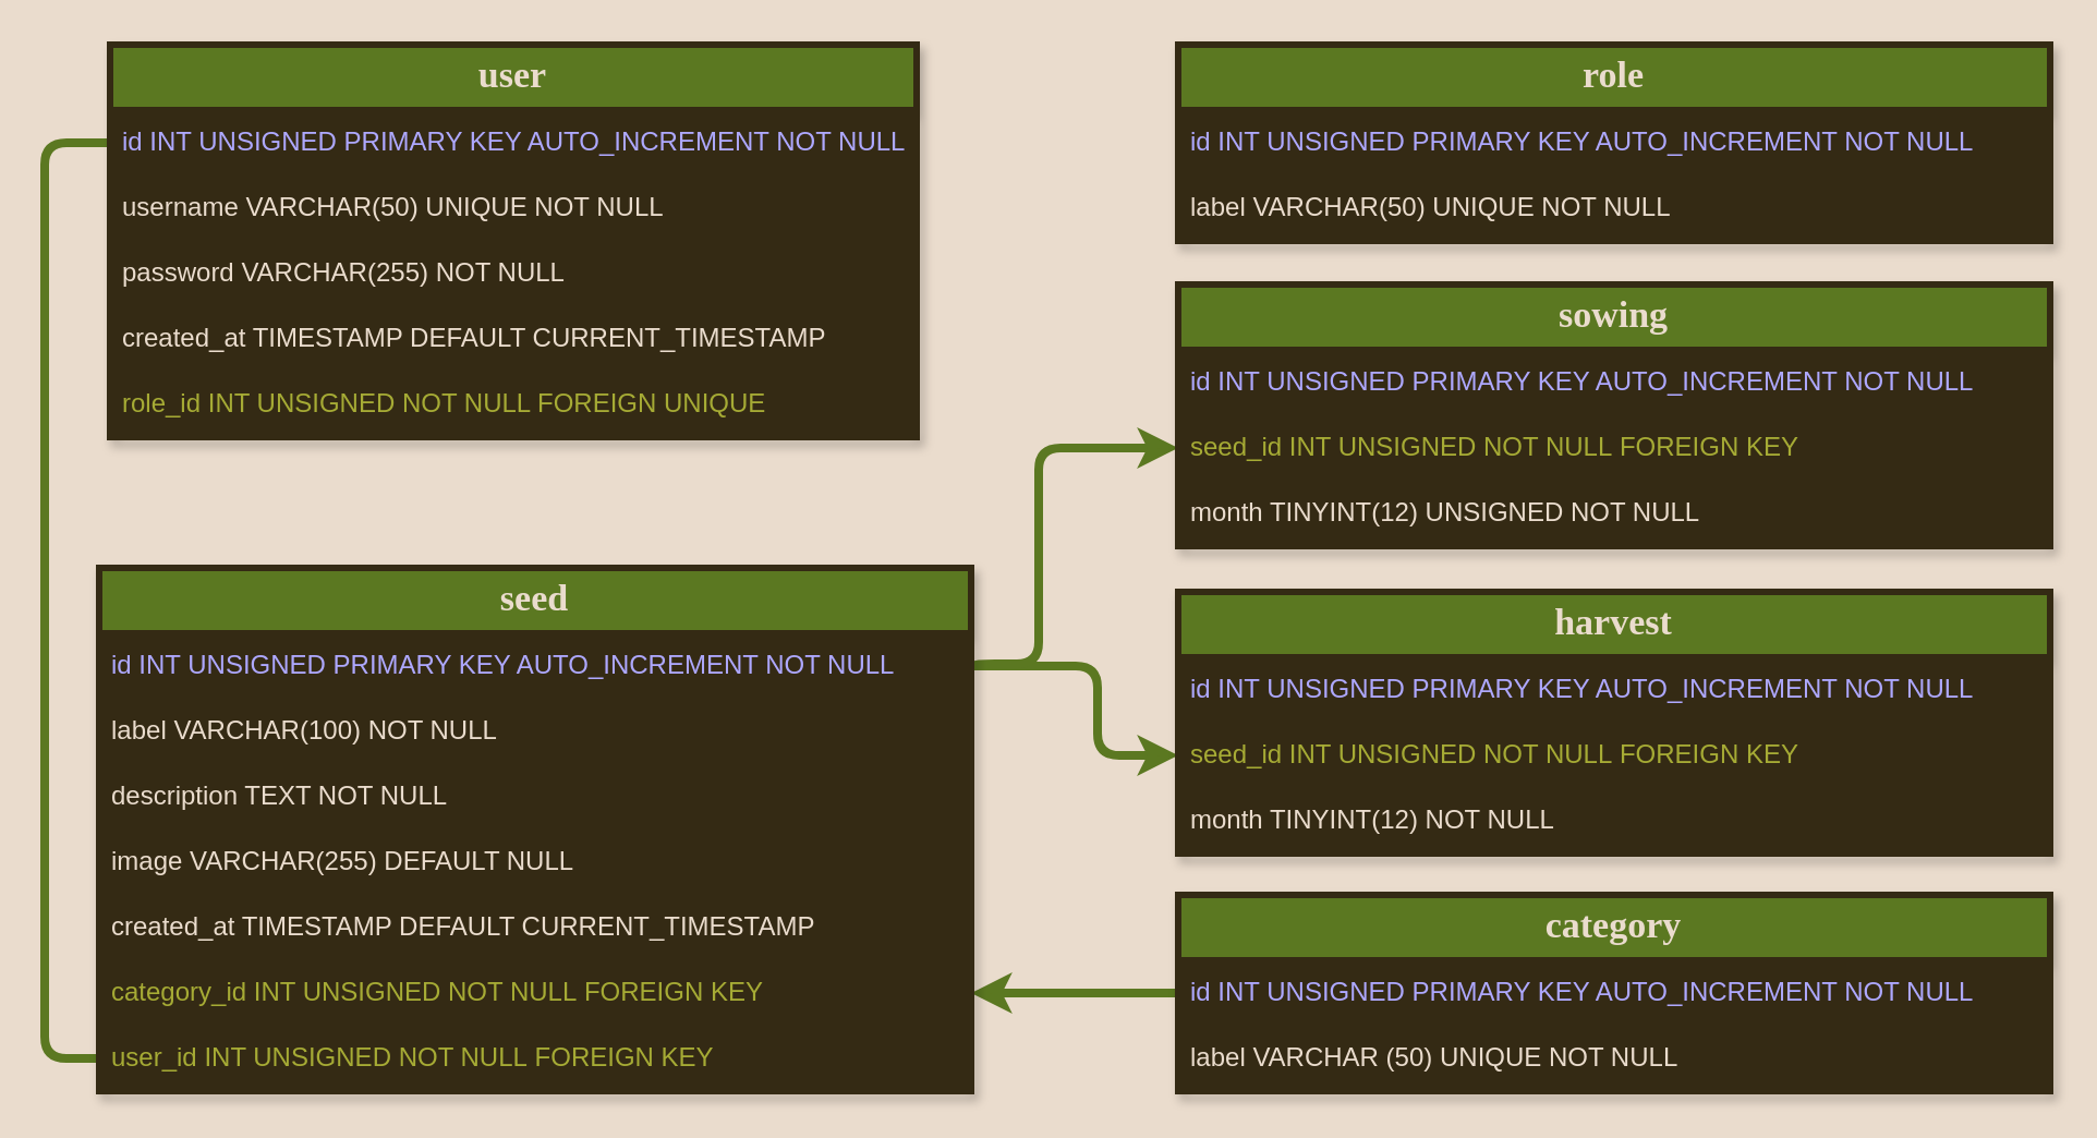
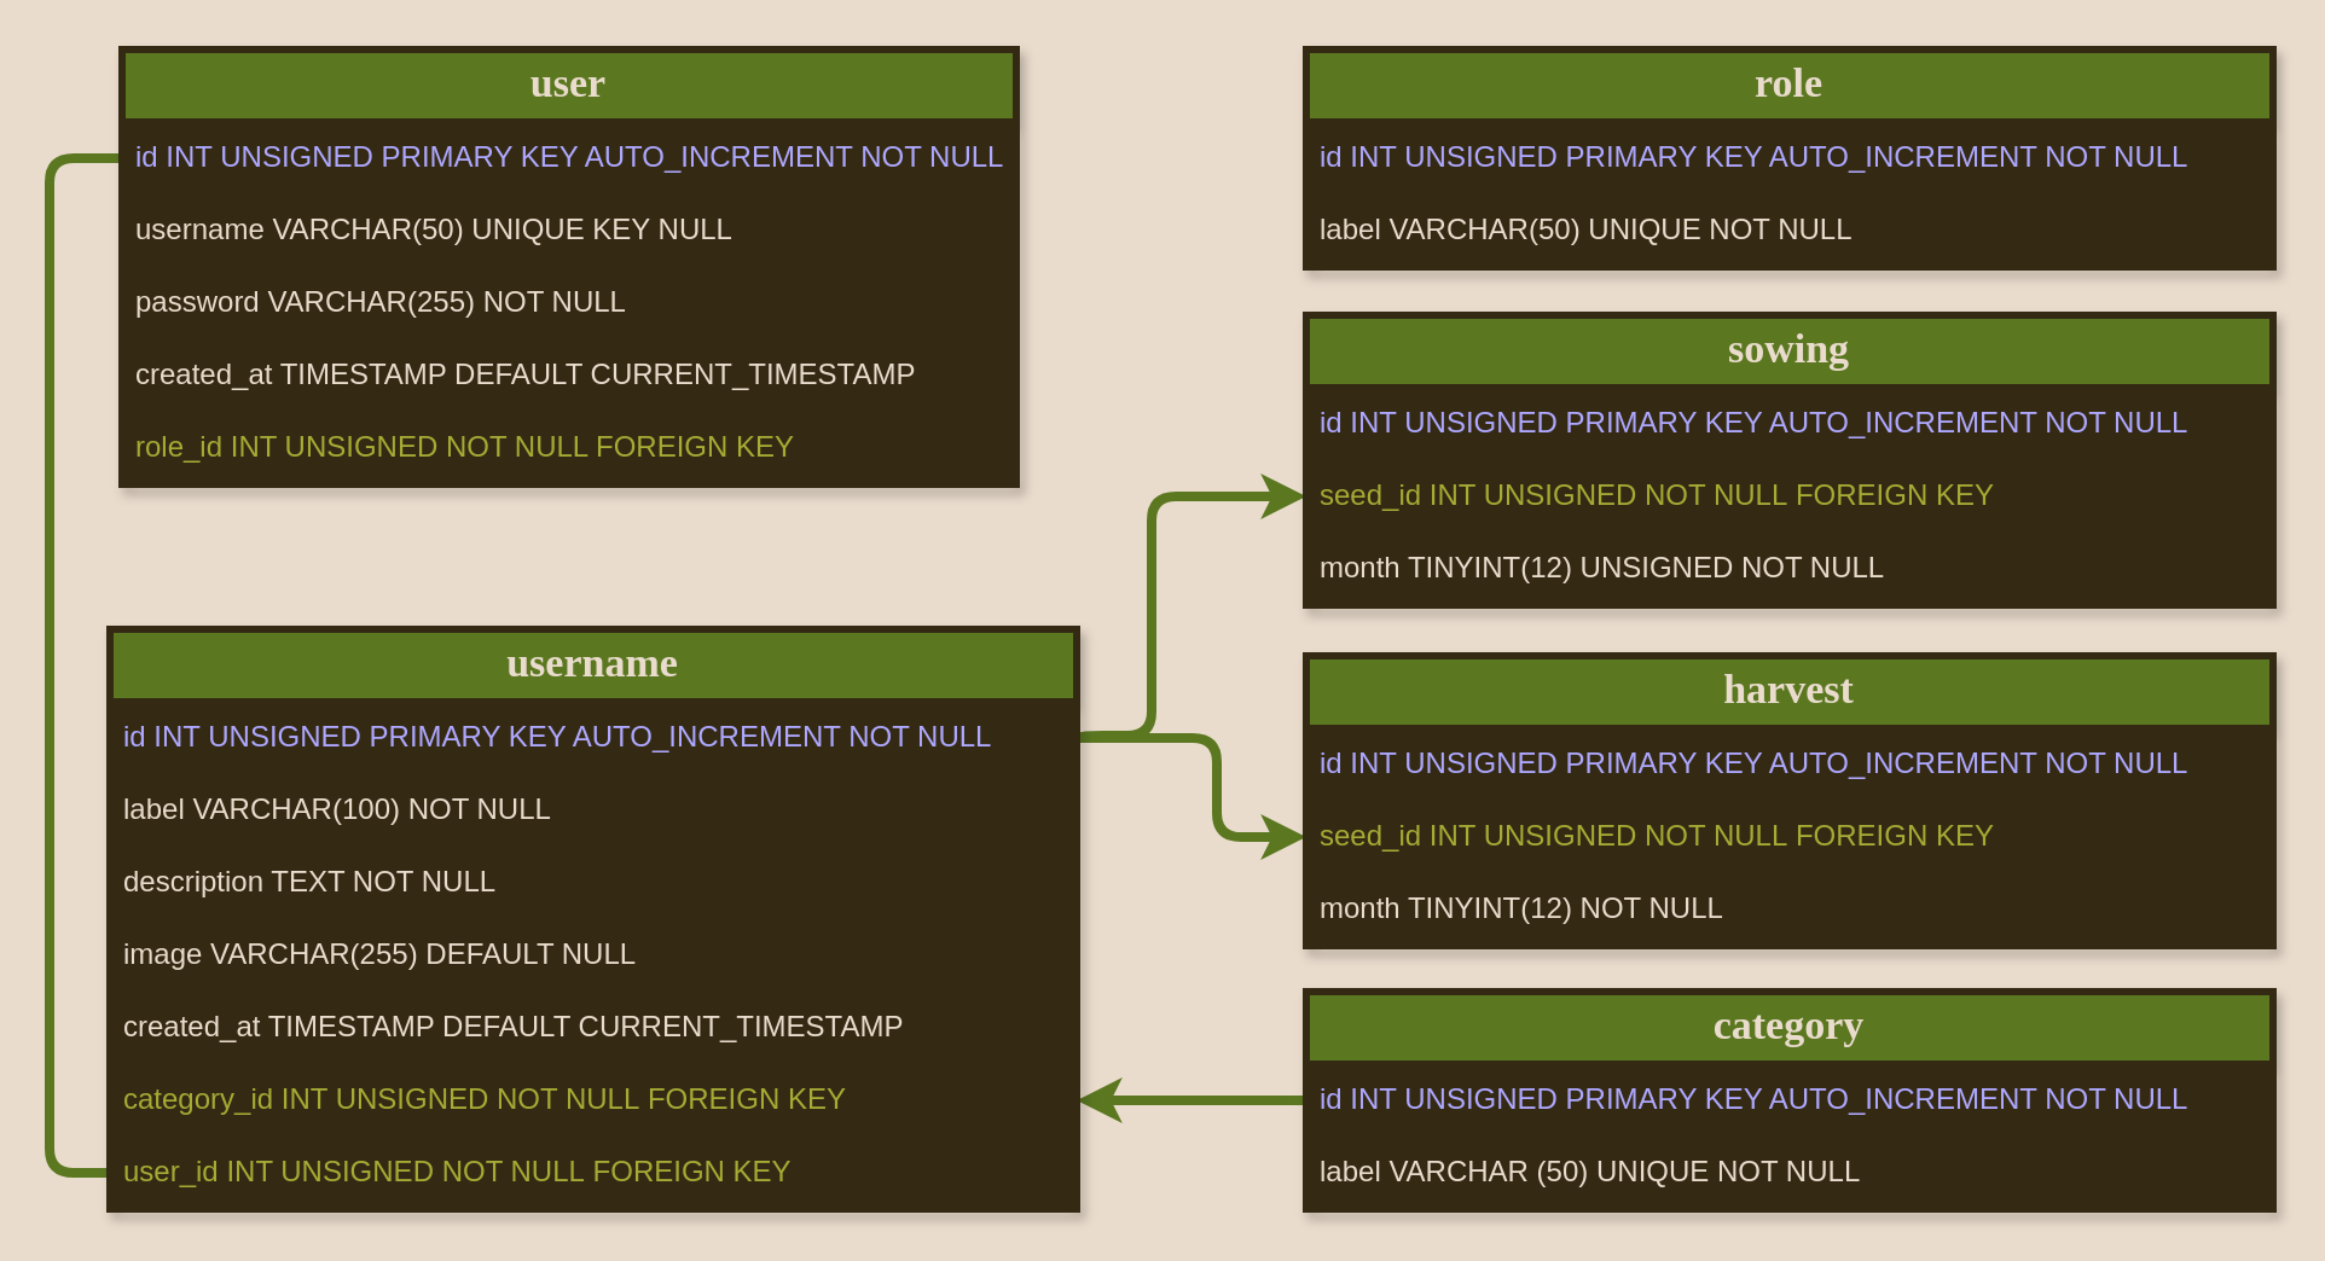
  <mxCell id="0" />
  <mxCell id="1" parent="0" />
  <mxCell id="2" style="edgeStyle=orthogonalEdgeStyle;html=1;exitX=0;exitY=0.25;exitDx=0;exitDy=0;entryX=0;entryY=0.5;entryDx=0;entryDy=0;rounded=1;strokeColor=#5B7821;shadow=0;strokeWidth=4;endArrow=none;endFill=1;jumpStyle=none;" edge="1" parent="1" source="6" target="22"><mxGeometry relative="1" as="geometry"><Array as="points"><mxPoint x="20" y="65" /><mxPoint x="20" y="485" /></Array></mxGeometry></mxCell>
  <mxCell id="3" style="edgeStyle=none;html=1;exitX=0;exitY=0.5;exitDx=0;exitDy=0;entryX=1;entryY=0.5;entryDx=0;entryDy=0;rounded=1;strokeColor=#5B7821;shadow=0;strokeWidth=4;endArrow=classic;endFill=1;jumpStyle=none;startArrow=none;startFill=0;" edge="1" parent="1" source="24" target="21"><mxGeometry relative="1" as="geometry" /></mxCell>
  <mxCell id="4" style="edgeStyle=orthogonalEdgeStyle;html=1;exitX=0;exitY=0.5;exitDx=0;exitDy=0;entryX=1;entryY=0.5;entryDx=0;entryDy=0;rounded=1;strokeColor=#5B7821;shadow=0;strokeWidth=4;endArrow=none;endFill=0;jumpStyle=none;startArrow=classic;startFill=1;" edge="1" parent="1" source="32" target="16"><mxGeometry relative="1" as="geometry"><Array as="points"><mxPoint x="503" y="346" /><mxPoint x="503" y="305" /></Array></mxGeometry></mxCell>
  <mxCell id="5" style="edgeStyle=orthogonalEdgeStyle;html=1;exitX=0;exitY=0.5;exitDx=0;exitDy=0;rounded=1;strokeColor=#5B7821;shadow=0;strokeWidth=4;endArrow=none;endFill=0;jumpStyle=none;startArrow=classic;startFill=1;" edge="1" parent="1" source="28"><mxGeometry relative="1" as="geometry"><mxPoint x="446" y="306" as="targetPoint" /><Array as="points"><mxPoint x="476" y="205" /><mxPoint x="476" y="304" /><mxPoint x="446" y="304" /></Array></mxGeometry></mxCell>
  <mxCell id="6" value="user" style="swimlane;fontStyle=1;childLayout=stackLayout;horizontal=1;startSize=30;horizontalStack=0;resizeParent=1;resizeParentMax=0;resizeLast=0;collapsible=1;marginBottom=0;whiteSpace=wrap;html=1;rounded=0;fillColor=#5b7821;gradientColor=none;fillStyle=solid;strokeColor=#342a14;fontColor=#EADCCD;fontSize=17;strokeWidth=3;swimlaneLine=1;glass=0;shadow=1;swimlaneFillColor=none;labelBackgroundColor=none;labelBorderColor=none;spacingTop=0;fontFamily=Georgia;" vertex="1" parent="1"><mxGeometry x="50" y="20" width="370" height="180" as="geometry" /></mxCell>
  <mxCell id="7" value="&lt;font&gt;id INT UNSIGNED PRIMARY KEY AUTO_INCREMENT NOT NULL&lt;/font&gt;" style="text;strokeColor=none;fillColor=#342a14;align=left;verticalAlign=middle;spacingLeft=4;spacingRight=4;overflow=hidden;points=[[0,0.5],[1,0.5]];portConstraint=eastwest;rotatable=0;whiteSpace=wrap;html=1;rounded=0;fillStyle=solid;fontColor=#AEA8FF;" vertex="1" parent="6"><mxGeometry y="30" width="370" height="30" as="geometry" /></mxCell>
- <mxCell id="8" value="username VARCHAR(50) UNIQUE NOT NULL" style="text;strokeColor=none;fillColor=#342a14;align=left;verticalAlign=middle;spacingLeft=4;spacingRight=4;overflow=hidden;points=[[0,0.5],[1,0.5]];portConstraint=eastwest;rotatable=0;whiteSpace=wrap;html=1;rounded=0;fillStyle=solid;fontColor=#EADCCD;" vertex="1" parent="6"><mxGeometry y="60" width="370" height="30" as="geometry" /></mxCell>
+ <mxCell id="8" value="username VARCHAR(50) UNIQUE KEY NULL" style="text;strokeColor=none;fillColor=#342a14;align=left;verticalAlign=middle;spacingLeft=4;spacingRight=4;overflow=hidden;points=[[0,0.5],[1,0.5]];portConstraint=eastwest;rotatable=0;whiteSpace=wrap;html=1;rounded=0;fillStyle=solid;fontColor=#EADCCD;" vertex="1" parent="6"><mxGeometry y="60" width="370" height="30" as="geometry" /></mxCell>
  <mxCell id="9" value="password VARCHAR(255) NOT NULL" style="text;strokeColor=none;fillColor=#342a14;align=left;verticalAlign=middle;spacingLeft=4;spacingRight=4;overflow=hidden;points=[[0,0.5],[1,0.5]];portConstraint=eastwest;rotatable=0;whiteSpace=wrap;html=1;rounded=0;fillStyle=solid;fontColor=#EADCCD;" vertex="1" parent="6"><mxGeometry y="90" width="370" height="30" as="geometry" /></mxCell>
  <mxCell id="10" value="created_at TIMESTAMP DEFAULT CURRENT_TIMESTAMP" style="text;strokeColor=none;fillColor=#342a14;align=left;verticalAlign=middle;spacingLeft=4;spacingRight=4;overflow=hidden;points=[[0,0.5],[1,0.5]];portConstraint=eastwest;rotatable=0;whiteSpace=wrap;html=1;rounded=0;fillStyle=solid;fontColor=#EADCCD;" vertex="1" parent="6"><mxGeometry y="120" width="370" height="30" as="geometry" /></mxCell>
- <mxCell id="11" value="role_id INT UNSIGNED NOT NULL FOREIGN UNIQUE" style="text;strokeColor=none;fillColor=#342a14;align=left;verticalAlign=middle;spacingLeft=4;spacingRight=4;overflow=hidden;points=[[0,0.5],[1,0.5]];portConstraint=eastwest;rotatable=0;whiteSpace=wrap;html=1;rounded=0;fillStyle=solid;fontColor=#A6AB35;" vertex="1" parent="6"><mxGeometry y="150" width="370" height="30" as="geometry" /></mxCell>
+ <mxCell id="11" value="role_id INT UNSIGNED NOT NULL FOREIGN KEY" style="text;strokeColor=none;fillColor=#342a14;align=left;verticalAlign=middle;spacingLeft=4;spacingRight=4;overflow=hidden;points=[[0,0.5],[1,0.5]];portConstraint=eastwest;rotatable=0;whiteSpace=wrap;html=1;rounded=0;fillStyle=solid;fontColor=#A6AB35;" vertex="1" parent="6"><mxGeometry y="150" width="370" height="30" as="geometry" /></mxCell>
  <mxCell id="12" value="role" style="swimlane;fontStyle=1;childLayout=stackLayout;horizontal=1;startSize=30;horizontalStack=0;resizeParent=1;resizeParentMax=0;resizeLast=0;collapsible=1;marginBottom=0;whiteSpace=wrap;html=1;rounded=0;fillColor=#5b7821;gradientColor=none;fillStyle=solid;strokeColor=#342a14;fontColor=#EADCCD;fontSize=17;strokeWidth=3;swimlaneLine=1;glass=0;shadow=1;swimlaneFillColor=none;labelBackgroundColor=none;labelBorderColor=none;spacingTop=0;fontFamily=Georgia;" vertex="1" parent="1"><mxGeometry x="540" y="20" width="400" height="90" as="geometry" /></mxCell>
  <mxCell id="13" value="&lt;font&gt;id INT UNSIGNED PRIMARY KEY AUTO_INCREMENT NOT NULL&lt;/font&gt;" style="text;strokeColor=none;fillColor=#342a14;align=left;verticalAlign=middle;spacingLeft=4;spacingRight=4;overflow=hidden;points=[[0,0.5],[1,0.5]];portConstraint=eastwest;rotatable=0;whiteSpace=wrap;html=1;rounded=0;fillStyle=solid;fontColor=#AEA8FF;" vertex="1" parent="12"><mxGeometry y="30" width="400" height="30" as="geometry" /></mxCell>
  <mxCell id="14" value="label VARCHAR(50) UNIQUE NOT NULL" style="text;strokeColor=none;fillColor=#342a14;align=left;verticalAlign=middle;spacingLeft=4;spacingRight=4;overflow=hidden;points=[[0,0.5],[1,0.5]];portConstraint=eastwest;rotatable=0;whiteSpace=wrap;html=1;rounded=0;fillStyle=solid;fontColor=#EADCCD;" vertex="1" parent="12"><mxGeometry y="60" width="400" height="30" as="geometry" /></mxCell>
- <mxCell id="15" value="seed" style="swimlane;fontStyle=1;childLayout=stackLayout;horizontal=1;startSize=30;horizontalStack=0;resizeParent=1;resizeParentMax=0;resizeLast=0;collapsible=1;marginBottom=0;whiteSpace=wrap;html=1;rounded=0;fillColor=#5b7821;gradientColor=none;fillStyle=solid;strokeColor=#342a14;fontColor=#EADCCD;fontSize=17;strokeWidth=3;swimlaneLine=1;glass=0;shadow=1;swimlaneFillColor=none;labelBackgroundColor=none;labelBorderColor=none;spacingTop=0;fontFamily=Georgia;" vertex="1" parent="1"><mxGeometry x="45" y="260" width="400" height="240" as="geometry" /></mxCell>
+ <mxCell id="15" value="username" style="swimlane;fontStyle=1;childLayout=stackLayout;horizontal=1;startSize=30;horizontalStack=0;resizeParent=1;resizeParentMax=0;resizeLast=0;collapsible=1;marginBottom=0;whiteSpace=wrap;html=1;rounded=0;fillColor=#5b7821;gradientColor=none;fillStyle=solid;strokeColor=#342a14;fontColor=#EADCCD;fontSize=17;strokeWidth=3;swimlaneLine=1;glass=0;shadow=1;swimlaneFillColor=none;labelBackgroundColor=none;labelBorderColor=none;spacingTop=0;fontFamily=Georgia;" vertex="1" parent="1"><mxGeometry x="45" y="260" width="400" height="240" as="geometry" /></mxCell>
  <mxCell id="16" value="&lt;font&gt;id INT UNSIGNED PRIMARY KEY AUTO_INCREMENT NOT NULL&lt;/font&gt;" style="text;strokeColor=none;fillColor=#342a14;align=left;verticalAlign=middle;spacingLeft=4;spacingRight=4;overflow=hidden;points=[[0,0.5],[1,0.5]];portConstraint=eastwest;rotatable=0;whiteSpace=wrap;html=1;rounded=0;fillStyle=solid;fontColor=#AEA8FF;" vertex="1" parent="15"><mxGeometry y="30" width="400" height="30" as="geometry" /></mxCell>
  <mxCell id="17" value="label VARCHAR(100) NOT NULL" style="text;strokeColor=none;fillColor=#342a14;align=left;verticalAlign=middle;spacingLeft=4;spacingRight=4;overflow=hidden;points=[[0,0.5],[1,0.5]];portConstraint=eastwest;rotatable=0;whiteSpace=wrap;html=1;rounded=0;fillStyle=solid;fontColor=#EADCCD;" vertex="1" parent="15"><mxGeometry y="60" width="400" height="30" as="geometry" /></mxCell>
  <mxCell id="18" value="description TEXT NOT NULL" style="text;strokeColor=none;fillColor=#342a14;align=left;verticalAlign=middle;spacingLeft=4;spacingRight=4;overflow=hidden;points=[[0,0.5],[1,0.5]];portConstraint=eastwest;rotatable=0;whiteSpace=wrap;html=1;rounded=0;fillStyle=solid;fontColor=#EADCCD;" vertex="1" parent="15"><mxGeometry y="90" width="400" height="30" as="geometry" /></mxCell>
  <mxCell id="19" value="image VARCHAR(255) DEFAULT NULL" style="text;strokeColor=none;fillColor=#342a14;align=left;verticalAlign=middle;spacingLeft=4;spacingRight=4;overflow=hidden;points=[[0,0.5],[1,0.5]];portConstraint=eastwest;rotatable=0;whiteSpace=wrap;html=1;rounded=0;fillStyle=solid;fontColor=#EADCCD;" vertex="1" parent="15"><mxGeometry y="120" width="400" height="30" as="geometry" /></mxCell>
  <mxCell id="20" value="created_at TIMESTAMP DEFAULT CURRENT_TIMESTAMP" style="text;strokeColor=none;fillColor=#342a14;align=left;verticalAlign=middle;spacingLeft=4;spacingRight=4;overflow=hidden;points=[[0,0.5],[1,0.5]];portConstraint=eastwest;rotatable=0;whiteSpace=wrap;html=1;rounded=0;fillStyle=solid;fontColor=#EADCCD;" vertex="1" parent="15"><mxGeometry y="150" width="400" height="30" as="geometry" /></mxCell>
  <mxCell id="21" value="category_id INT UNSIGNED&amp;nbsp;NOT NULL&amp;nbsp;FOREIGN KEY" style="text;strokeColor=none;fillColor=#342a14;align=left;verticalAlign=middle;spacingLeft=4;spacingRight=4;overflow=hidden;points=[[0,0.5],[1,0.5]];portConstraint=eastwest;rotatable=0;whiteSpace=wrap;html=1;rounded=0;fillStyle=solid;fontColor=#A6AB35;" vertex="1" parent="15"><mxGeometry y="180" width="400" height="30" as="geometry" /></mxCell>
  <mxCell id="22" value="user_id INT UNSIGNED&amp;nbsp;NOT NULL&amp;nbsp;FOREIGN KEY" style="text;strokeColor=none;fillColor=#342a14;align=left;verticalAlign=middle;spacingLeft=4;spacingRight=4;overflow=hidden;points=[[0,0.5],[1,0.5]];portConstraint=eastwest;rotatable=0;whiteSpace=wrap;html=1;rounded=0;fillStyle=solid;fontColor=#A6AB35;" vertex="1" parent="15"><mxGeometry y="210" width="400" height="30" as="geometry" /></mxCell>
  <mxCell id="23" value="category" style="swimlane;fontStyle=1;childLayout=stackLayout;horizontal=1;startSize=30;horizontalStack=0;resizeParent=1;resizeParentMax=0;resizeLast=0;collapsible=1;marginBottom=0;whiteSpace=wrap;html=1;rounded=0;fillColor=#5b7821;gradientColor=none;fillStyle=solid;strokeColor=#342a14;fontColor=#EADCCD;fontSize=17;strokeWidth=3;swimlaneLine=1;glass=0;shadow=1;swimlaneFillColor=none;labelBackgroundColor=none;labelBorderColor=none;spacingTop=0;fontFamily=Georgia;" vertex="1" parent="1"><mxGeometry x="540" y="410" width="400" height="90" as="geometry" /></mxCell>
  <mxCell id="24" value="&lt;font&gt;id INT UNSIGNED PRIMARY KEY AUTO_INCREMENT NOT NULL&lt;/font&gt;" style="text;strokeColor=none;fillColor=#342a14;align=left;verticalAlign=middle;spacingLeft=4;spacingRight=4;overflow=hidden;points=[[0,0.5],[1,0.5]];portConstraint=eastwest;rotatable=0;whiteSpace=wrap;html=1;rounded=0;fillStyle=solid;fontColor=#AEA8FF;" vertex="1" parent="23"><mxGeometry y="30" width="400" height="30" as="geometry" /></mxCell>
  <mxCell id="25" value="label VARCHAR (50) UNIQUE NOT NULL" style="text;strokeColor=none;fillColor=#342a14;align=left;verticalAlign=middle;spacingLeft=4;spacingRight=4;overflow=hidden;points=[[0,0.5],[1,0.5]];portConstraint=eastwest;rotatable=0;whiteSpace=wrap;html=1;rounded=0;fillStyle=solid;fontColor=#EADCCD;" vertex="1" parent="23"><mxGeometry y="60" width="400" height="30" as="geometry" /></mxCell>
  <mxCell id="26" value="sowing" style="swimlane;fontStyle=1;childLayout=stackLayout;horizontal=1;startSize=30;horizontalStack=0;resizeParent=1;resizeParentMax=0;resizeLast=0;collapsible=1;marginBottom=0;whiteSpace=wrap;html=1;rounded=0;fillColor=#5b7821;gradientColor=none;fillStyle=solid;strokeColor=#342a14;fontColor=#EADCCD;fontSize=17;strokeWidth=3;swimlaneLine=1;glass=0;shadow=1;swimlaneFillColor=none;labelBackgroundColor=none;labelBorderColor=none;spacingTop=0;fontFamily=Georgia;" vertex="1" parent="1"><mxGeometry x="540" y="130" width="400" height="120" as="geometry" /></mxCell>
  <mxCell id="27" value="&lt;font&gt;id INT UNSIGNED PRIMARY KEY AUTO_INCREMENT NOT NULL&lt;/font&gt;" style="text;strokeColor=none;fillColor=#342a14;align=left;verticalAlign=middle;spacingLeft=4;spacingRight=4;overflow=hidden;points=[[0,0.5],[1,0.5]];portConstraint=eastwest;rotatable=0;whiteSpace=wrap;html=1;rounded=0;fillStyle=solid;fontColor=#AEA8FF;" vertex="1" parent="26"><mxGeometry y="30" width="400" height="30" as="geometry" /></mxCell>
  <mxCell id="28" value="&lt;font&gt;seed_id INT UNSIGNED&amp;nbsp;NOT NULL&amp;nbsp;FOREIGN KEY&lt;/font&gt;" style="text;strokeColor=none;fillColor=#342a14;align=left;verticalAlign=middle;spacingLeft=4;spacingRight=4;overflow=hidden;points=[[0,0.5],[1,0.5]];portConstraint=eastwest;rotatable=0;whiteSpace=wrap;html=1;rounded=0;fillStyle=solid;fontColor=#A6AB35;" vertex="1" parent="26"><mxGeometry y="60" width="400" height="30" as="geometry" /></mxCell>
  <mxCell id="29" value="month TINYINT(12) UNSIGNED NOT NULL" style="text;strokeColor=none;fillColor=#342a14;align=left;verticalAlign=middle;spacingLeft=4;spacingRight=4;overflow=hidden;points=[[0,0.5],[1,0.5]];portConstraint=eastwest;rotatable=0;whiteSpace=wrap;html=1;rounded=0;fillStyle=solid;fontColor=#EADCCD;" vertex="1" parent="26"><mxGeometry y="90" width="400" height="30" as="geometry" /></mxCell>
  <mxCell id="30" value="harvest" style="swimlane;fontStyle=1;childLayout=stackLayout;horizontal=1;startSize=30;horizontalStack=0;resizeParent=1;resizeParentMax=0;resizeLast=0;collapsible=1;marginBottom=0;whiteSpace=wrap;html=1;rounded=0;fillColor=#5b7821;gradientColor=none;fillStyle=solid;strokeColor=#342a14;fontColor=#EADCCD;fontSize=17;strokeWidth=3;swimlaneLine=1;glass=0;shadow=1;swimlaneFillColor=none;labelBackgroundColor=none;labelBorderColor=none;spacingTop=0;fontFamily=Georgia;" vertex="1" parent="1"><mxGeometry x="540" y="271" width="400" height="120" as="geometry" /></mxCell>
  <mxCell id="31" value="&lt;font&gt;id INT UNSIGNED PRIMARY KEY AUTO_INCREMENT NOT NULL&lt;/font&gt;" style="text;strokeColor=none;fillColor=#342a14;align=left;verticalAlign=middle;spacingLeft=4;spacingRight=4;overflow=hidden;points=[[0,0.5],[1,0.5]];portConstraint=eastwest;rotatable=0;whiteSpace=wrap;html=1;rounded=0;fillStyle=solid;fontColor=#AEA8FF;" vertex="1" parent="30"><mxGeometry y="30" width="400" height="30" as="geometry" /></mxCell>
  <mxCell id="32" value="seed_id INT UNSIGNED&amp;nbsp;NOT NULL&amp;nbsp;FOREIGN KEY" style="text;strokeColor=none;fillColor=#342a14;align=left;verticalAlign=middle;spacingLeft=4;spacingRight=4;overflow=hidden;points=[[0,0.5],[1,0.5]];portConstraint=eastwest;rotatable=0;whiteSpace=wrap;html=1;rounded=0;fillStyle=solid;fontColor=#A6AB35;" vertex="1" parent="30"><mxGeometry y="60" width="400" height="30" as="geometry" /></mxCell>
  <mxCell id="33" value="month TINYINT(12) NOT NULL" style="text;strokeColor=none;fillColor=#342a14;align=left;verticalAlign=middle;spacingLeft=4;spacingRight=4;overflow=hidden;points=[[0,0.5],[1,0.5]];portConstraint=eastwest;rotatable=0;whiteSpace=wrap;html=1;rounded=0;fillStyle=solid;fontColor=#EADCCD;" vertex="1" parent="30"><mxGeometry y="90" width="400" height="30" as="geometry" /></mxCell>
